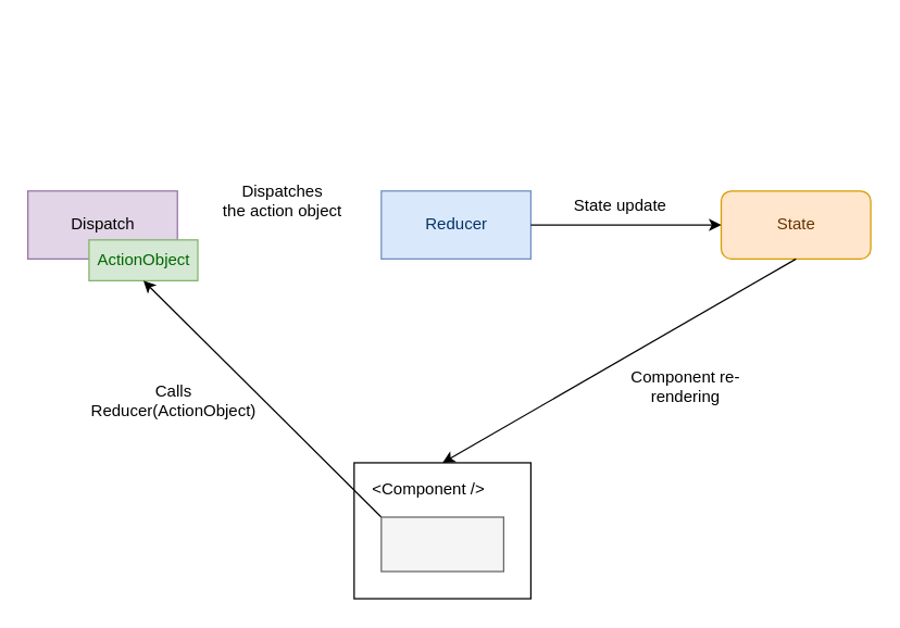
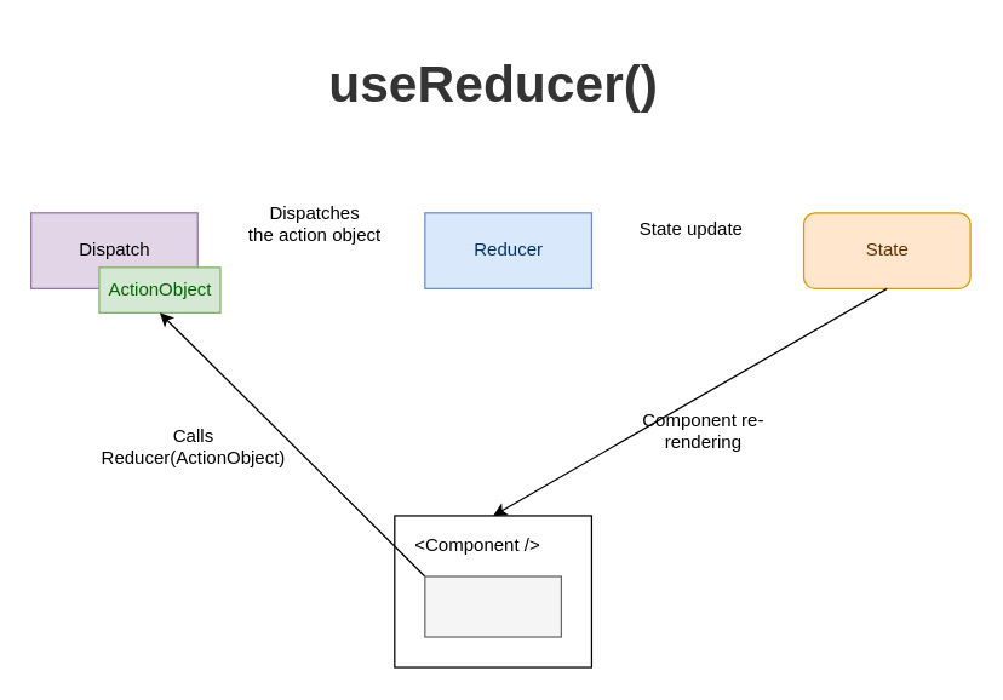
  <mxCell id="0" />
  <mxCell id="1" parent="0" />
+ <mxCell id="2" value="useReducer()" style="text;strokeColor=none;fillColor=none;html=1;fontSize=34;fontStyle=1;verticalAlign=middle;align=center;fontColor=#333333;" parent="1" vertex="1"><mxGeometry x="210" y="20" width="230" height="70" as="geometry" /></mxCell>
  <mxCell id="3" value="" style="html=1;" parent="1" vertex="1"><mxGeometry x="260" y="340" width="130" height="100" as="geometry" /></mxCell>
  <mxCell id="4" value="Dispatch" style="html=1;fillColor=#e1d5e7;strokeColor=#9673a6;" vertex="1" parent="1"><mxGeometry x="20" y="140" width="110" height="50" as="geometry" /></mxCell>
  <mxCell id="5" value="ActionObject" style="html=1;fillColor=#d5e8d4;strokeColor=#82b366;fontColor=#006600;" vertex="1" parent="1"><mxGeometry x="65" y="176" width="80" height="30" as="geometry" /></mxCell>
  <mxCell id="6" value="Reducer" style="html=1;fillColor=#dae8fc;strokeColor=#6c8ebf;fontColor=#003366;" vertex="1" parent="1"><mxGeometry x="280" y="140" width="110" height="50" as="geometry" /></mxCell>
  <mxCell id="7" value="State" style="html=1;fillColor=#ffe6cc;strokeColor=#d79b00;fontColor=#663300;rounded=1;" vertex="1" parent="1"><mxGeometry x="530" y="140" width="110" height="50" as="geometry" /></mxCell>
  <mxCell id="8" value="" style="endArrow=classic;html=1;entryX=0.5;entryY=1;entryDx=0;entryDy=0;exitX=0;exitY=0;exitDx=0;exitDy=0;" edge="1" parent="1" source="15" target="5"><mxGeometry width="50" height="50" relative="1" as="geometry"><mxPoint x="320" y="380" as="sourcePoint" /><mxPoint x="370" y="240" as="targetPoint" /></mxGeometry></mxCell>
- <mxCell id="9" value="" style="endArrow=classic;html=1;entryX=0;entryY=0.5;entryDx=0;entryDy=0;exitX=1;exitY=0.5;exitDx=0;exitDy=0;" edge="1" parent="1" source="6" target="7"><mxGeometry width="50" height="50" relative="1" as="geometry"><mxPoint x="320" y="290" as="sourcePoint" /><mxPoint x="370" y="240" as="targetPoint" /></mxGeometry></mxCell>
  <mxCell id="10" value="" style="endArrow=classic;html=1;entryX=0.5;entryY=0;entryDx=0;entryDy=0;exitX=0.5;exitY=1;exitDx=0;exitDy=0;" edge="1" parent="1" source="7" target="3"><mxGeometry width="50" height="50" relative="1" as="geometry"><mxPoint x="320" y="290" as="sourcePoint" /><mxPoint x="370" y="240" as="targetPoint" /></mxGeometry></mxCell>
  <mxCell id="11" value="State update" style="text;html=1;strokeColor=none;fillColor=none;align=center;verticalAlign=middle;whiteSpace=wrap;rounded=0;" vertex="1" parent="1"><mxGeometry x="401" y="141" width="110" height="20" as="geometry" /></mxCell>
- <mxCell id="12" value="Component re-rendering" style="text;html=1;strokeColor=none;fillColor=none;align=center;verticalAlign=middle;whiteSpace=wrap;rounded=0;" vertex="1" parent="1"><mxGeometry x="449" y="274" width="110" height="20" as="geometry" /></mxCell>
+ <mxCell id="12" value="Component re-rendering" style="text;html=1;strokeColor=none;fillColor=none;align=center;verticalAlign=middle;whiteSpace=wrap;rounded=0;" vertex="1" parent="1"><mxGeometry x="409" y="274" width="110" height="20" as="geometry" /></mxCell>
  <mxCell id="13" value="&amp;lt;Component /&amp;gt;" style="text;html=1;strokeColor=none;fillColor=none;align=center;verticalAlign=middle;whiteSpace=wrap;rounded=0;" vertex="1" parent="1"><mxGeometry x="260" y="350" width="110" height="20" as="geometry" /></mxCell>
  <mxCell id="14" value="&lt;span style=&quot;color: rgb(0, 0, 0); font-family: helvetica; font-size: 12px; font-style: normal; font-weight: 400; letter-spacing: normal; text-indent: 0px; text-transform: none; word-spacing: 0px; background-color: rgb(255, 255, 255); display: inline; float: none;&quot;&gt;Dispatches &lt;br&gt;the action object&lt;/span&gt;" style="text;whiteSpace=wrap;html=1;align=center;" vertex="1" parent="1"><mxGeometry x="145" y="127" width="125" height="30" as="geometry" /></mxCell>
  <mxCell id="15" value="" style="rounded=0;whiteSpace=wrap;html=1;align=center;fillColor=#f5f5f5;strokeColor=#666666;fontColor=#333333;" vertex="1" parent="1"><mxGeometry x="280" y="380" width="90" height="40" as="geometry" /></mxCell>
  <mxCell id="16" value="&lt;font face=&quot;helvetica&quot;&gt;Calls Reducer(ActionObject)&lt;/font&gt;" style="text;whiteSpace=wrap;html=1;align=center;" vertex="1" parent="1"><mxGeometry x="65" y="274" width="125" height="30" as="geometry" /></mxCell>
